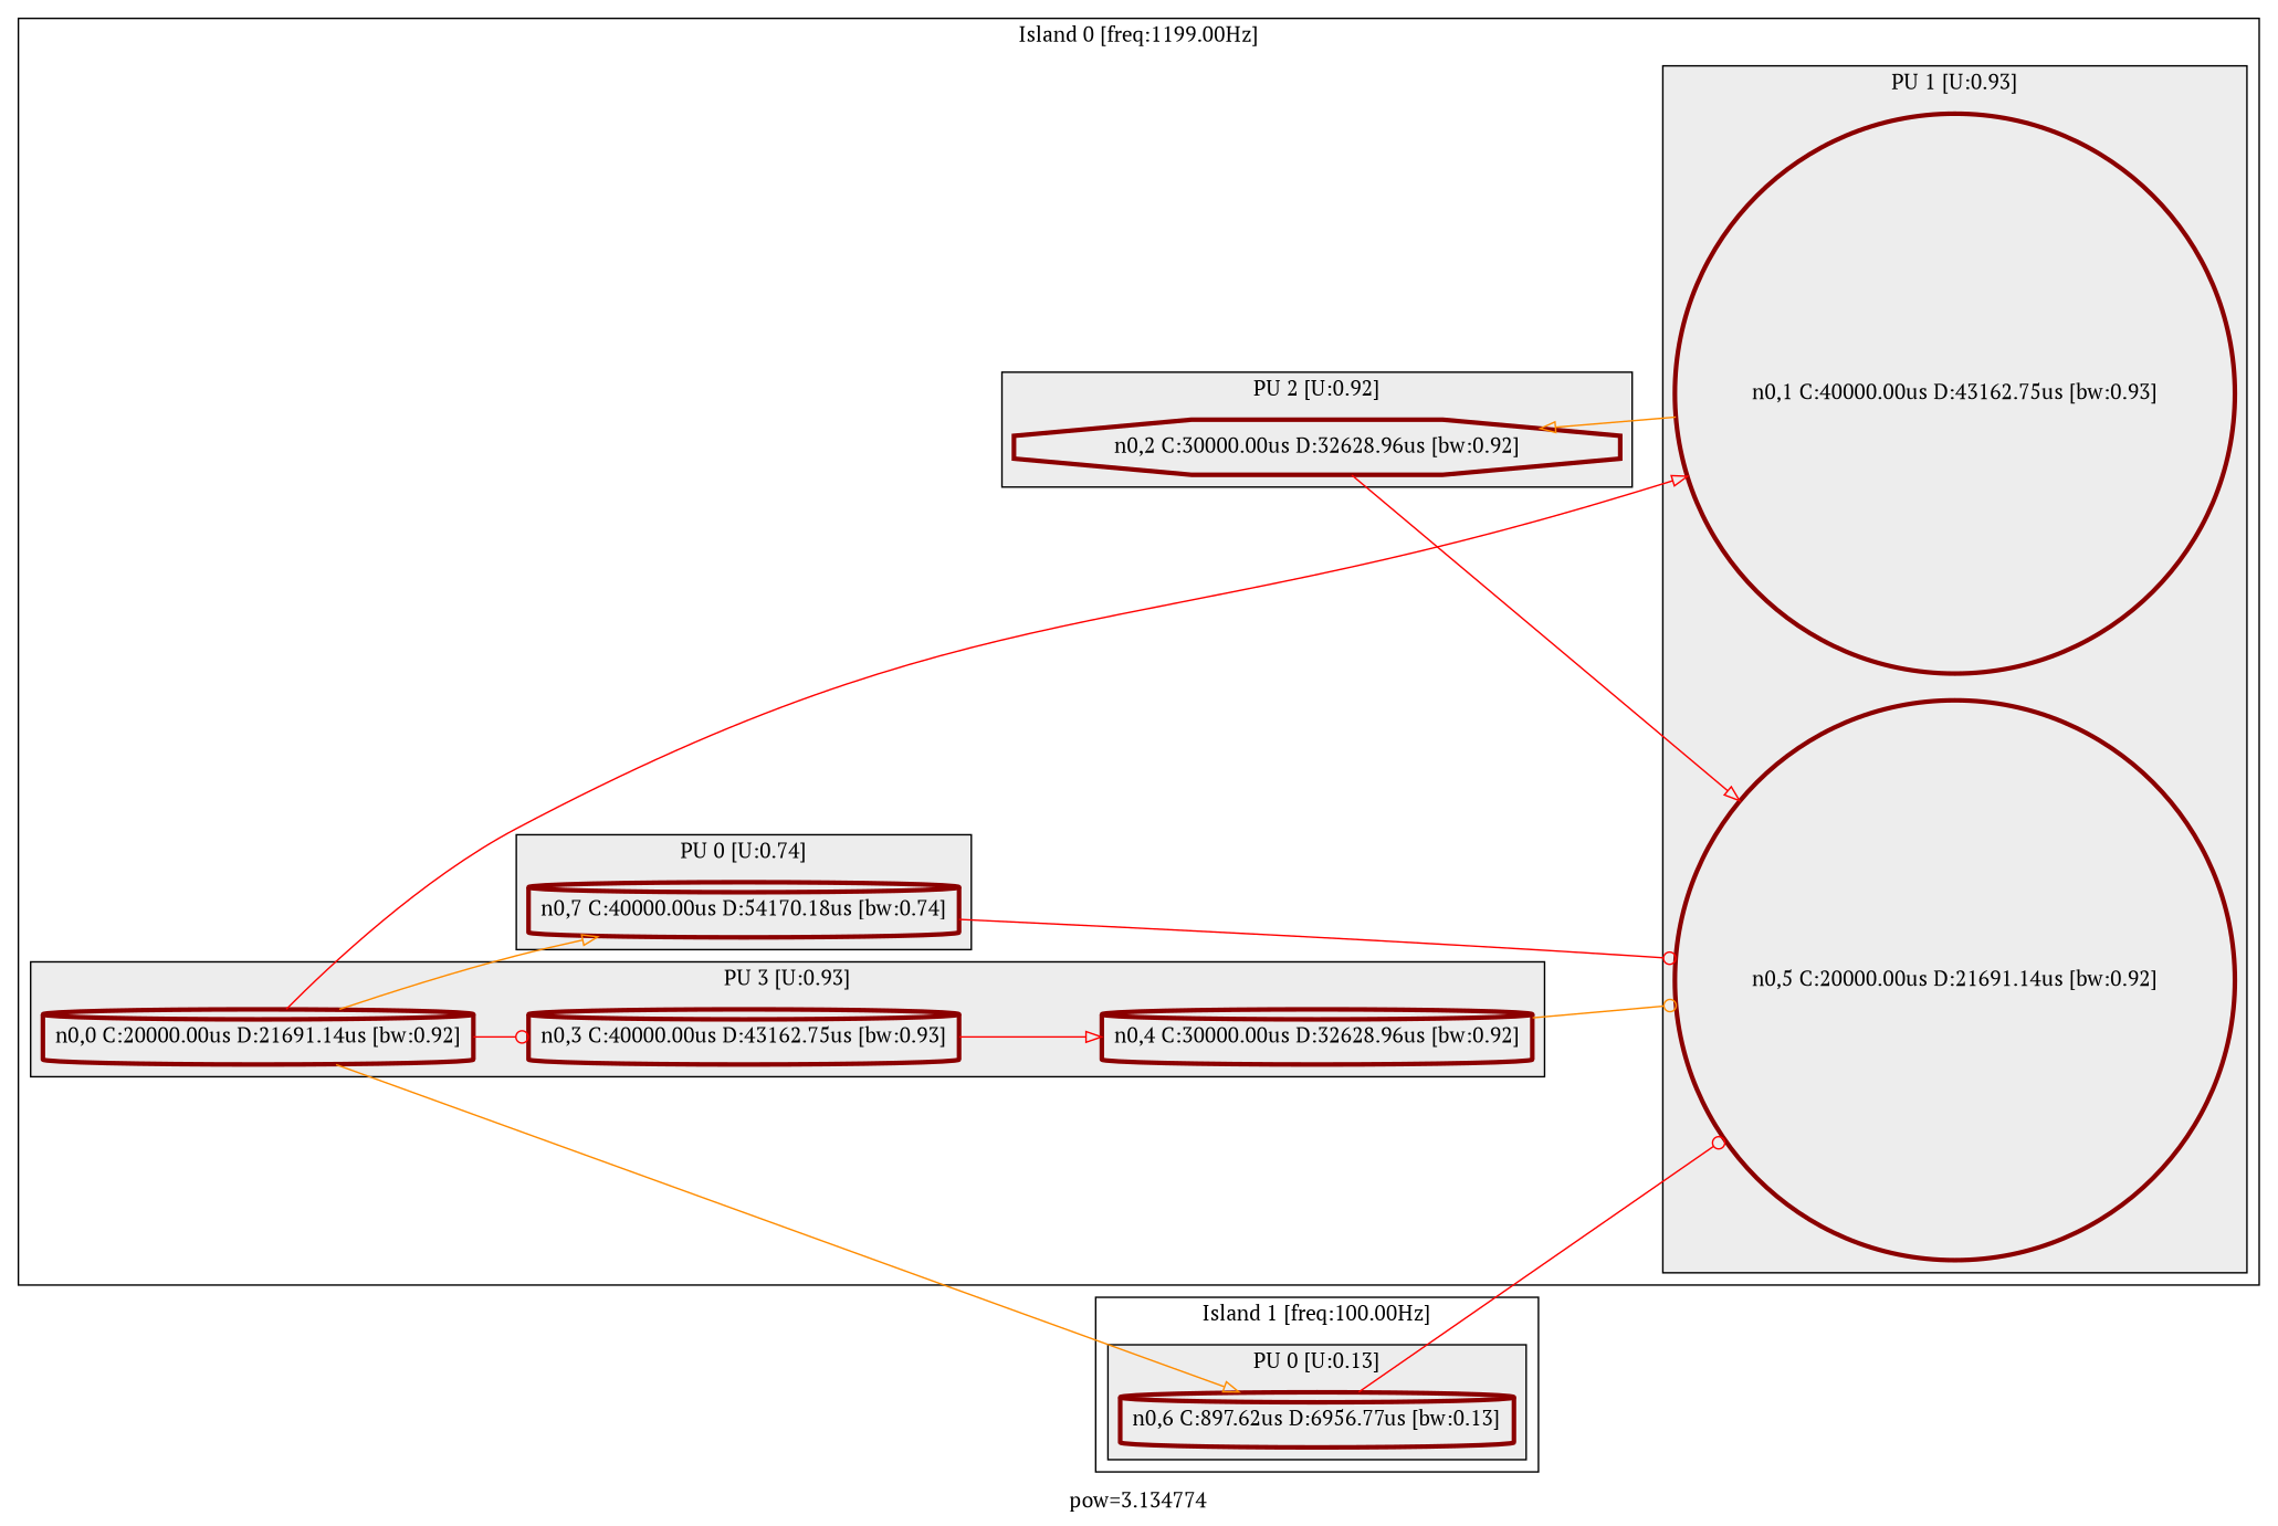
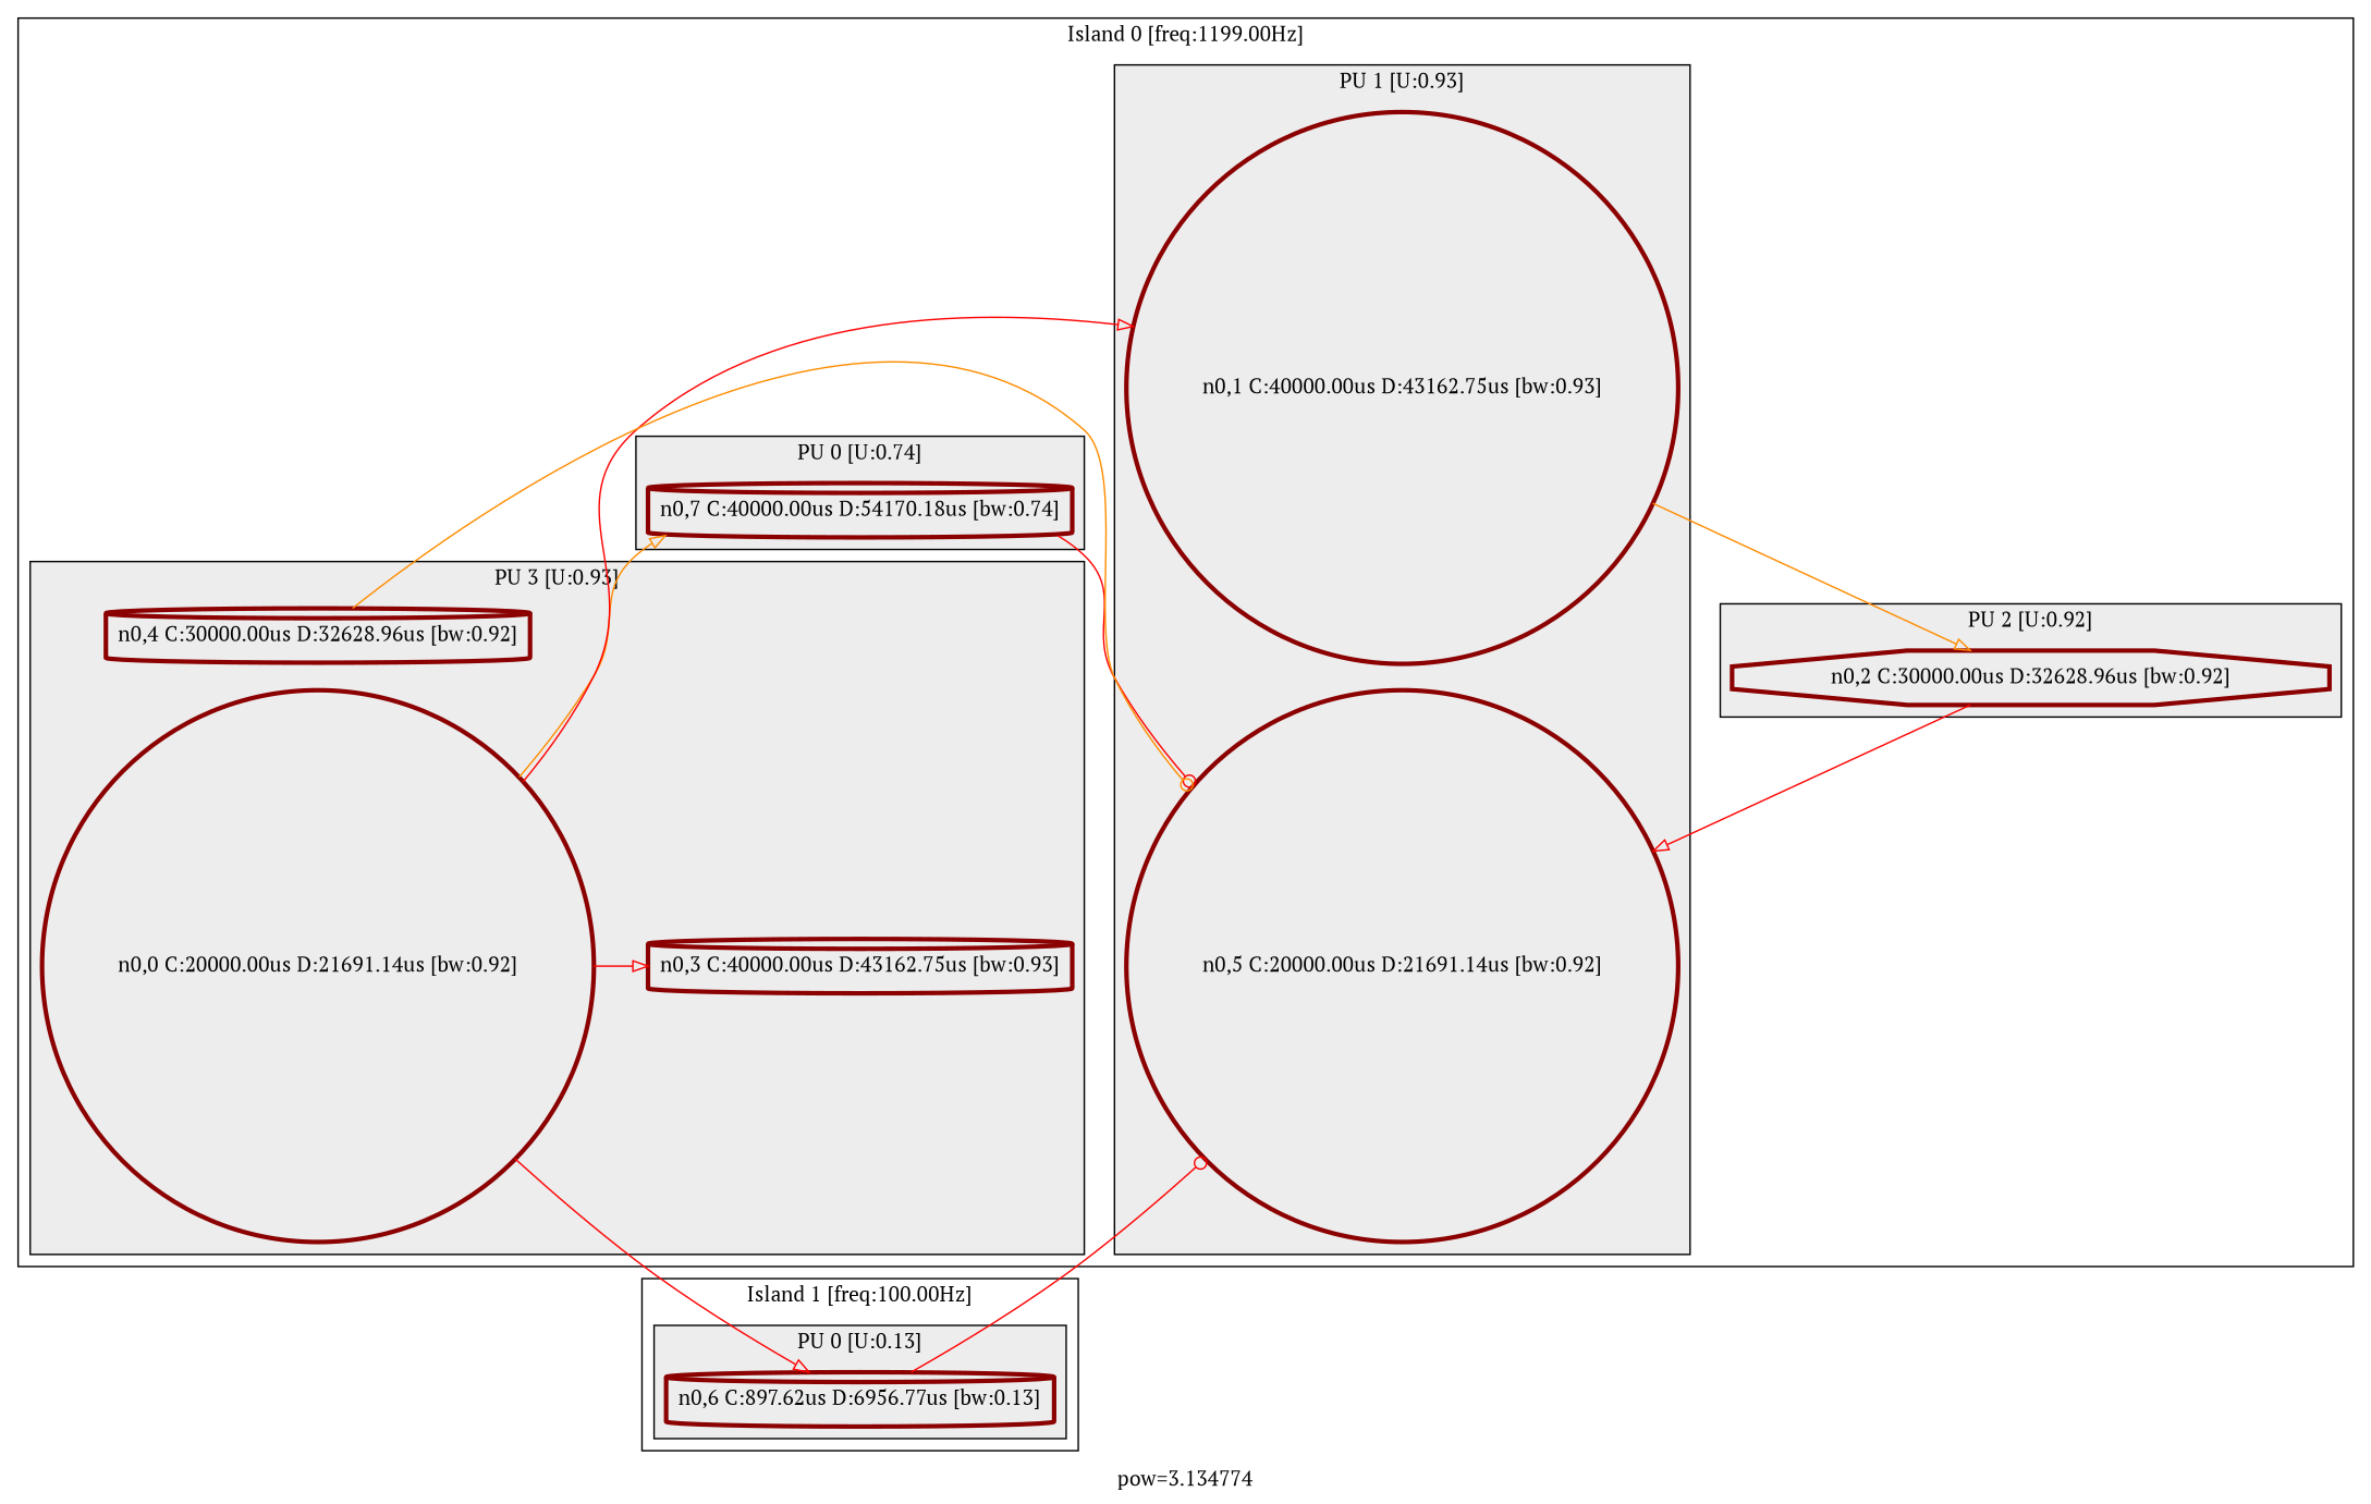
  digraph {
    fontname="PT Serif"
    label="pow=3.134774"
    rankdir=LR
    node [color=darkred fontname="PT Serif" penwidth=3 shape=cylinder]
    edge [arrowhead=onormal color=red fontname="PT Serif"]
    n1 [label="n0,7 C:40000.00us D:54170.18us [bw:0.74]"]
    n2 [label="n0,1 C:40000.00us D:43162.75us [bw:0.93]" shape=circle]
    n3 [label="n0,5 C:20000.00us D:21691.14us [bw:0.92]" shape=circle]
    n4 [label="n0,2 C:30000.00us D:32628.96us [bw:0.92]" shape=octagon]
-   n5 [label="n0,0 C:20000.00us D:21691.14us [bw:0.92]"]
+   n5 [label="n0,0 C:20000.00us D:21691.14us [bw:0.92]" shape=circle]
    n6 [label="n0,3 C:40000.00us D:43162.75us [bw:0.93]"]
    n7 [label="n0,4 C:30000.00us D:32628.96us [bw:0.92]"]
    n8 [label="n0,6 C:897.62us D:6956.77us [bw:0.13]"]
    subgraph cluster_1 {
      label="Island 0 [freq:1199.00Hz]"
      subgraph cluster_2 {
        bgcolor=gray93
        label="PU 0 [U:0.74]"
        n1
      }
      subgraph cluster_3 {
        bgcolor=gray93
        label="PU 1 [U:0.93]"
        n2
        n3
      }
      subgraph cluster_4 {
        bgcolor=gray93
        label="PU 2 [U:0.92]"
        n4
      }
      subgraph cluster_5 {
        bgcolor=gray93
        label="PU 3 [U:0.93]"
        n5
        n6
        n7
      }
    }
    subgraph cluster_6 {
      label="Island 1 [freq:100.00Hz]"
      subgraph cluster_7 {
        bgcolor=gray93
        label="PU 0 [U:0.13]"
        n8
      }
    }
    n1 -> n3 [arrowhead=odot]
    n2 -> n4 [color=darkorange]
    n4 -> n3
    n5 -> n1 [color=darkorange]
    n5 -> n2
-   n5 -> n6 [arrowhead=odot]
-   n5 -> n8 [color=darkorange]
-   n6 -> n7
+   n5 -> n6
+   n5 -> n8
    n7 -> n3 [arrowhead=odot color=darkorange]
    n8 -> n3 [arrowhead=odot]
  }
